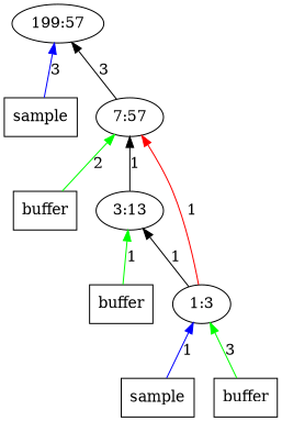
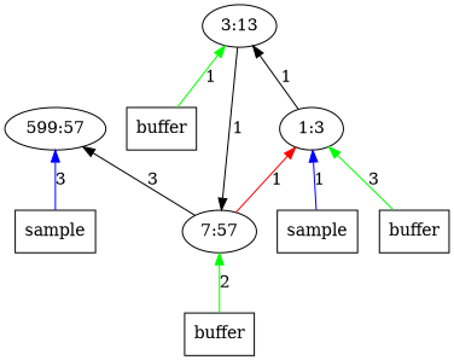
  digraph {
    rankdir=BT
    node [shape=box]
    edge [color=black]
    n1 [label=sample]
-   n2 [label="199:57" shape=""]
+   n2 [label="599:57" shape=""]
    n3 [label="7:57" shape=""]
    n4 [label=buffer]
    n5 [label=buffer]
    n6 [label="3:13" shape=""]
    n7 [label="1:3" shape=""]
    n8 [label=sample]
    n9 [label=buffer]
    n1 -> n2 [color=blue label=3]
    n3 -> n2 [label=3]
    n4 -> n3 [color=green label=2]
    n5 -> n6 [color=green label=1]
    n6 -> n3 [label=1]
-   n7 -> n3 [color=red label=1]
+   n3 -> n7 [color=red label=1]
    n7 -> n6 [label=1]
    n8 -> n7 [color=blue label=1]
    n9 -> n7 [color=green label=3]
  }
